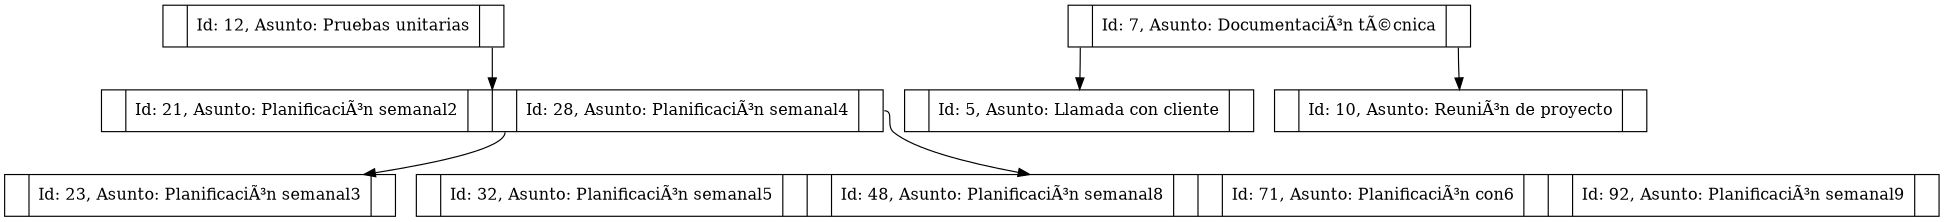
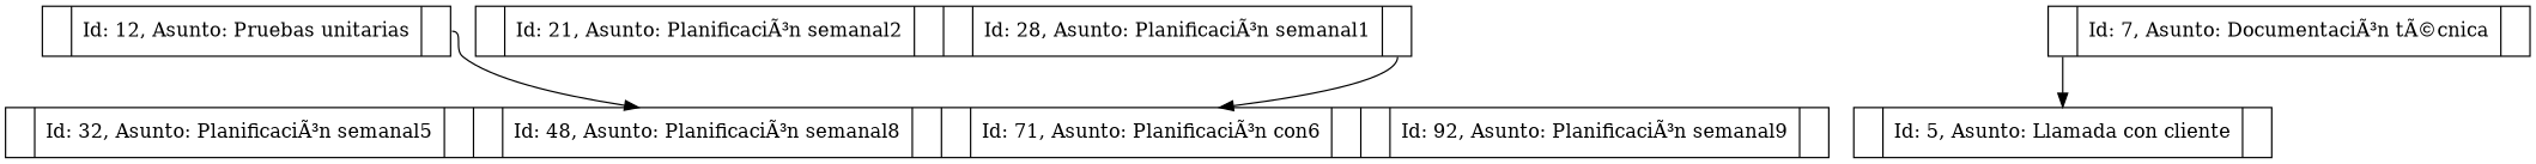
  digraph {
    node [shape=record]
    edge [tailport=f1]
    n1 [label="<f0> |Id: 12, Asunto: Pruebas unitarias|<f1>"]
-   n2 [label="<f0> |Id: 21, Asunto: PlanificaciÃ³n semanal2||<f1> |Id: 28, Asunto: PlanificaciÃ³n semanal4|<f2>"]
+   n2 [label="<f0> |Id: 21, Asunto: PlanificaciÃ³n semanal2||<f1> |Id: 28, Asunto: PlanificaciÃ³n semanal1|<f2>"]
    n3 [label="<f0> |Id: 7, Asunto: DocumentaciÃ³n tÃ©cnica|<f1>"]
    n4 [label="<f0> |Id: 5, Asunto: Llamada con cliente|<f1>"]
-   n5 [label="<f0> |Id: 10, Asunto: ReuniÃ³n de proyecto|<f1>"]
-   n6 [label="<f0> |Id: 23, Asunto: PlanificaciÃ³n semanal3|<f1>"]
    n7 [label="<f0> |Id: 32, Asunto: PlanificaciÃ³n semanal5||<f1> |Id: 48, Asunto: PlanificaciÃ³n semanal8||<f2> |Id: 71, Asunto: PlanificaciÃ³n con6||<f3> |Id: 92, Asunto: PlanificaciÃ³n semanal9|<f4>"]
-   n1 -> n2
-   n2 -> n6
+   n1 -> n7
    n2 -> n7 [tailport=f2]
    n3 -> n4 [tailport=f0]
-   n3 -> n5
  }
